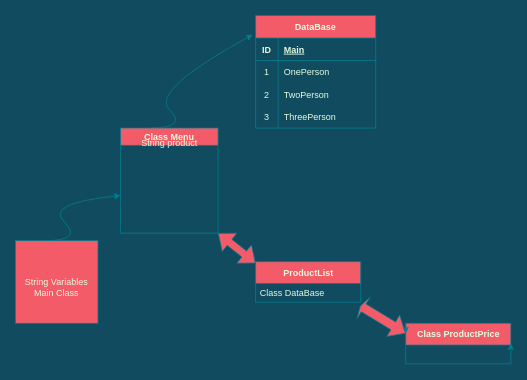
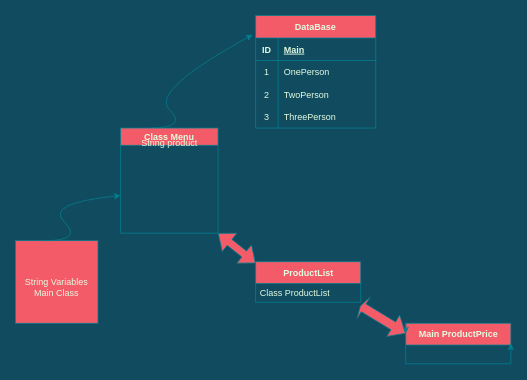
  <mxCell id="0" />
  <mxCell id="1" parent="0" />
  <mxCell id="2" value="&lt;br&gt;String Variables&lt;br&gt;Main Class" style="whiteSpace=wrap;html=1;aspect=fixed;fillColor=#F45B69;strokeColor=#028090;fontColor=#E4FDE1;" vertex="1" parent="1"><mxGeometry x="20" y="320" width="110" height="110" as="geometry" /></mxCell>
  <mxCell id="3" value="" style="curved=1;endArrow=classic;html=1;rounded=0;strokeColor=#028090;fontColor=#E4FDE1;fillColor=#F45B69;labelBackgroundColor=#114B5F;" edge="1" parent="1"><mxGeometry width="50" height="50" relative="1" as="geometry"><mxPoint x="60" y="320" as="sourcePoint" /><mxPoint x="160" y="260" as="targetPoint" /><Array as="points"><mxPoint x="110" y="320" /><mxPoint x="60" y="270" /></Array></mxGeometry></mxCell>
  <mxCell id="4" value="DataBase" style="shape=table;startSize=30;container=1;collapsible=1;childLayout=tableLayout;fixedRows=1;rowLines=0;fontStyle=1;align=center;resizeLast=1;strokeColor=#028090;fontColor=#E4FDE1;fillColor=#F45B69;" vertex="1" parent="1"><mxGeometry x="340" y="20" width="160" height="150" as="geometry" /></mxCell>
  <mxCell id="5" value="" style="shape=tableRow;horizontal=0;startSize=0;swimlaneHead=0;swimlaneBody=0;fillColor=none;collapsible=0;dropTarget=0;points=[[0,0.5],[1,0.5]];portConstraint=eastwest;top=0;left=0;right=0;bottom=1;strokeColor=#028090;fontColor=#E4FDE1;" vertex="1" parent="4"><mxGeometry y="30" width="160" height="30" as="geometry" /></mxCell>
  <mxCell id="6" value="ID" style="shape=partialRectangle;connectable=0;fillColor=none;top=0;left=0;bottom=0;right=0;fontStyle=1;overflow=hidden;strokeColor=#028090;fontColor=#E4FDE1;" vertex="1" parent="5"><mxGeometry width="30" height="30" as="geometry"><mxRectangle width="30" height="30" as="alternateBounds" /></mxGeometry></mxCell>
  <mxCell id="7" value="Main" style="shape=partialRectangle;connectable=0;fillColor=none;top=0;left=0;bottom=0;right=0;align=left;spacingLeft=6;fontStyle=5;overflow=hidden;strokeColor=#028090;fontColor=#E4FDE1;" vertex="1" parent="5"><mxGeometry x="30" width="130" height="30" as="geometry"><mxRectangle width="130" height="30" as="alternateBounds" /></mxGeometry></mxCell>
  <mxCell id="8" value="" style="shape=tableRow;horizontal=0;startSize=0;swimlaneHead=0;swimlaneBody=0;fillColor=none;collapsible=0;dropTarget=0;points=[[0,0.5],[1,0.5]];portConstraint=eastwest;top=0;left=0;right=0;bottom=0;strokeColor=#028090;fontColor=#E4FDE1;" vertex="1" parent="4"><mxGeometry y="60" width="160" height="30" as="geometry" /></mxCell>
  <mxCell id="9" value="1" style="shape=partialRectangle;connectable=0;fillColor=none;top=0;left=0;bottom=0;right=0;editable=1;overflow=hidden;strokeColor=#028090;fontColor=#E4FDE1;" vertex="1" parent="8"><mxGeometry width="30" height="30" as="geometry"><mxRectangle width="30" height="30" as="alternateBounds" /></mxGeometry></mxCell>
  <mxCell id="10" value="OnePerson" style="shape=partialRectangle;connectable=0;fillColor=none;top=0;left=0;bottom=0;right=0;align=left;spacingLeft=6;overflow=hidden;strokeColor=#028090;fontColor=#E4FDE1;" vertex="1" parent="8"><mxGeometry x="30" width="130" height="30" as="geometry"><mxRectangle width="130" height="30" as="alternateBounds" /></mxGeometry></mxCell>
  <mxCell id="11" value="" style="shape=tableRow;horizontal=0;startSize=0;swimlaneHead=0;swimlaneBody=0;fillColor=none;collapsible=0;dropTarget=0;points=[[0,0.5],[1,0.5]];portConstraint=eastwest;top=0;left=0;right=0;bottom=0;strokeColor=#028090;fontColor=#E4FDE1;" vertex="1" parent="4"><mxGeometry y="90" width="160" height="30" as="geometry" /></mxCell>
  <mxCell id="12" value="2" style="shape=partialRectangle;connectable=0;fillColor=none;top=0;left=0;bottom=0;right=0;editable=1;overflow=hidden;strokeColor=#028090;fontColor=#E4FDE1;" vertex="1" parent="11"><mxGeometry width="30" height="30" as="geometry"><mxRectangle width="30" height="30" as="alternateBounds" /></mxGeometry></mxCell>
  <mxCell id="13" value="TwoPerson" style="shape=partialRectangle;connectable=0;fillColor=none;top=0;left=0;bottom=0;right=0;align=left;spacingLeft=6;overflow=hidden;strokeColor=#028090;fontColor=#E4FDE1;" vertex="1" parent="11"><mxGeometry x="30" width="130" height="30" as="geometry"><mxRectangle width="130" height="30" as="alternateBounds" /></mxGeometry></mxCell>
  <mxCell id="14" value="" style="shape=tableRow;horizontal=0;startSize=0;swimlaneHead=0;swimlaneBody=0;fillColor=none;collapsible=0;dropTarget=0;points=[[0,0.5],[1,0.5]];portConstraint=eastwest;top=0;left=0;right=0;bottom=0;strokeColor=#028090;fontColor=#E4FDE1;" vertex="1" parent="4"><mxGeometry y="120" width="160" height="30" as="geometry" /></mxCell>
  <mxCell id="15" value="3" style="shape=partialRectangle;connectable=0;fillColor=none;top=0;left=0;bottom=0;right=0;editable=1;overflow=hidden;strokeColor=#028090;fontColor=#E4FDE1;" vertex="1" parent="14"><mxGeometry width="30" height="30" as="geometry"><mxRectangle width="30" height="30" as="alternateBounds" /></mxGeometry></mxCell>
  <mxCell id="16" value="ThreePerson" style="shape=partialRectangle;connectable=0;fillColor=none;top=0;left=0;bottom=0;right=0;align=left;spacingLeft=6;overflow=hidden;strokeColor=#028090;fontColor=#E4FDE1;" vertex="1" parent="14"><mxGeometry x="30" width="130" height="30" as="geometry"><mxRectangle width="130" height="30" as="alternateBounds" /></mxGeometry></mxCell>
  <mxCell id="17" value="" style="curved=1;endArrow=classic;html=1;rounded=0;strokeColor=#028090;fontColor=#E4FDE1;fillColor=#F45B69;entryX=-0.025;entryY=0.172;entryDx=0;entryDy=0;entryPerimeter=0;labelBackgroundColor=#114B5F;" edge="1" parent="1" target="4"><mxGeometry width="50" height="50" relative="1" as="geometry"><mxPoint x="200" y="170" as="sourcePoint" /><mxPoint x="250" y="120" as="targetPoint" /><Array as="points"><mxPoint x="250" y="170" /><mxPoint x="200" y="120" /></Array></mxGeometry></mxCell>
  <mxCell id="18" value="Class Menu" style="swimlane;strokeColor=#028090;fontColor=#E4FDE1;fillColor=#F45B69;" vertex="1" parent="1"><mxGeometry x="160" y="170" width="130" height="140" as="geometry" /></mxCell>
  <mxCell id="19" value="String product&lt;br&gt;" style="text;html=1;align=center;verticalAlign=middle;resizable=0;points=[];autosize=1;strokeColor=none;fillColor=none;fontColor=#E4FDE1;" vertex="1" parent="18"><mxGeometry x="15" y="5" width="100" height="30" as="geometry" /></mxCell>
  <mxCell id="20" value="" style="shape=flexArrow;endArrow=classic;startArrow=classic;html=1;rounded=0;strokeColor=#028090;fontColor=#E4FDE1;fillColor=#F45B69;labelBackgroundColor=#114B5F;" edge="1" parent="1"><mxGeometry width="100" height="100" relative="1" as="geometry"><mxPoint x="340" y="350" as="sourcePoint" /><mxPoint x="290" y="310" as="targetPoint" /></mxGeometry></mxCell>
  <mxCell id="21" value="ProductList" style="swimlane;fontStyle=1;align=center;verticalAlign=middle;childLayout=stackLayout;horizontal=1;startSize=29;horizontalStack=0;resizeParent=1;resizeParentMax=0;resizeLast=0;collapsible=0;marginBottom=0;html=1;strokeColor=#028090;fontColor=#E4FDE1;fillColor=#F45B69;" vertex="1" parent="1"><mxGeometry x="340" y="348" width="140" height="54" as="geometry" /></mxCell>
- <mxCell id="22" value="Class DataBase" style="text;html=1;strokeColor=none;fillColor=none;align=left;verticalAlign=middle;spacingLeft=4;spacingRight=4;overflow=hidden;rotatable=0;points=[[0,0.5],[1,0.5]];portConstraint=eastwest;fontColor=#E4FDE1;" vertex="1" parent="21"><mxGeometry y="29" width="140" height="25" as="geometry" /></mxCell>
+ <mxCell id="22" value="Class ProductList" style="text;html=1;strokeColor=none;fillColor=none;align=left;verticalAlign=middle;spacingLeft=4;spacingRight=4;overflow=hidden;rotatable=0;points=[[0,0.5],[1,0.5]];portConstraint=eastwest;fontColor=#E4FDE1;" vertex="1" parent="21"><mxGeometry y="29" width="140" height="25" as="geometry" /></mxCell>
  <mxCell id="23" value="" style="shape=flexArrow;endArrow=classic;startArrow=classic;html=1;rounded=0;strokeColor=#028090;fontColor=#E4FDE1;fillColor=#F45B69;entryX=0.994;entryY=1.184;entryDx=0;entryDy=0;entryPerimeter=0;exitX=0;exitY=0.25;exitDx=0;exitDy=0;width=12;endSize=1.32;" edge="1" parent="1" source="24" target="22"><mxGeometry width="100" height="100" relative="1" as="geometry"><mxPoint x="540" y="430" as="sourcePoint" /><mxPoint x="580" y="390" as="targetPoint" /></mxGeometry></mxCell>
- <mxCell id="24" value="Class ProductPrice" style="swimlane;fontStyle=1;align=center;verticalAlign=middle;childLayout=stackLayout;horizontal=1;startSize=29;horizontalStack=0;resizeParent=1;resizeParentMax=0;resizeLast=0;collapsible=0;marginBottom=0;html=1;strokeColor=#028090;fontColor=#E4FDE1;fillColor=#F45B69;" vertex="1" parent="1"><mxGeometry x="540" y="430" width="140" height="54" as="geometry" /></mxCell>
+ <mxCell id="24" value="Main ProductPrice" style="swimlane;fontStyle=1;align=center;verticalAlign=middle;childLayout=stackLayout;horizontal=1;startSize=29;horizontalStack=0;resizeParent=1;resizeParentMax=0;resizeLast=0;collapsible=0;marginBottom=0;html=1;strokeColor=#028090;fontColor=#E4FDE1;fillColor=#F45B69;" vertex="1" parent="1"><mxGeometry x="540" y="430" width="140" height="54" as="geometry" /></mxCell>
  <mxCell id="25" style="edgeStyle=orthogonalEdgeStyle;rounded=0;orthogonalLoop=1;jettySize=auto;html=1;entryX=1;entryY=0.5;entryDx=0;entryDy=0;strokeColor=#028090;fontColor=#E4FDE1;fillColor=#F45B69;" edge="1" parent="1" target="24"><mxGeometry relative="1" as="geometry"><mxPoint x="680" y="460" as="sourcePoint" /></mxGeometry></mxCell>
  <mxCell id="26" style="edgeStyle=orthogonalEdgeStyle;rounded=0;orthogonalLoop=1;jettySize=auto;html=1;exitX=0;exitY=0;exitDx=0;exitDy=0;entryX=0;entryY=0.25;entryDx=0;entryDy=0;strokeColor=#028090;fontColor=#E4FDE1;fillColor=#F45B69;" edge="1" parent="1" source="24" target="24"><mxGeometry relative="1" as="geometry" /></mxCell>
